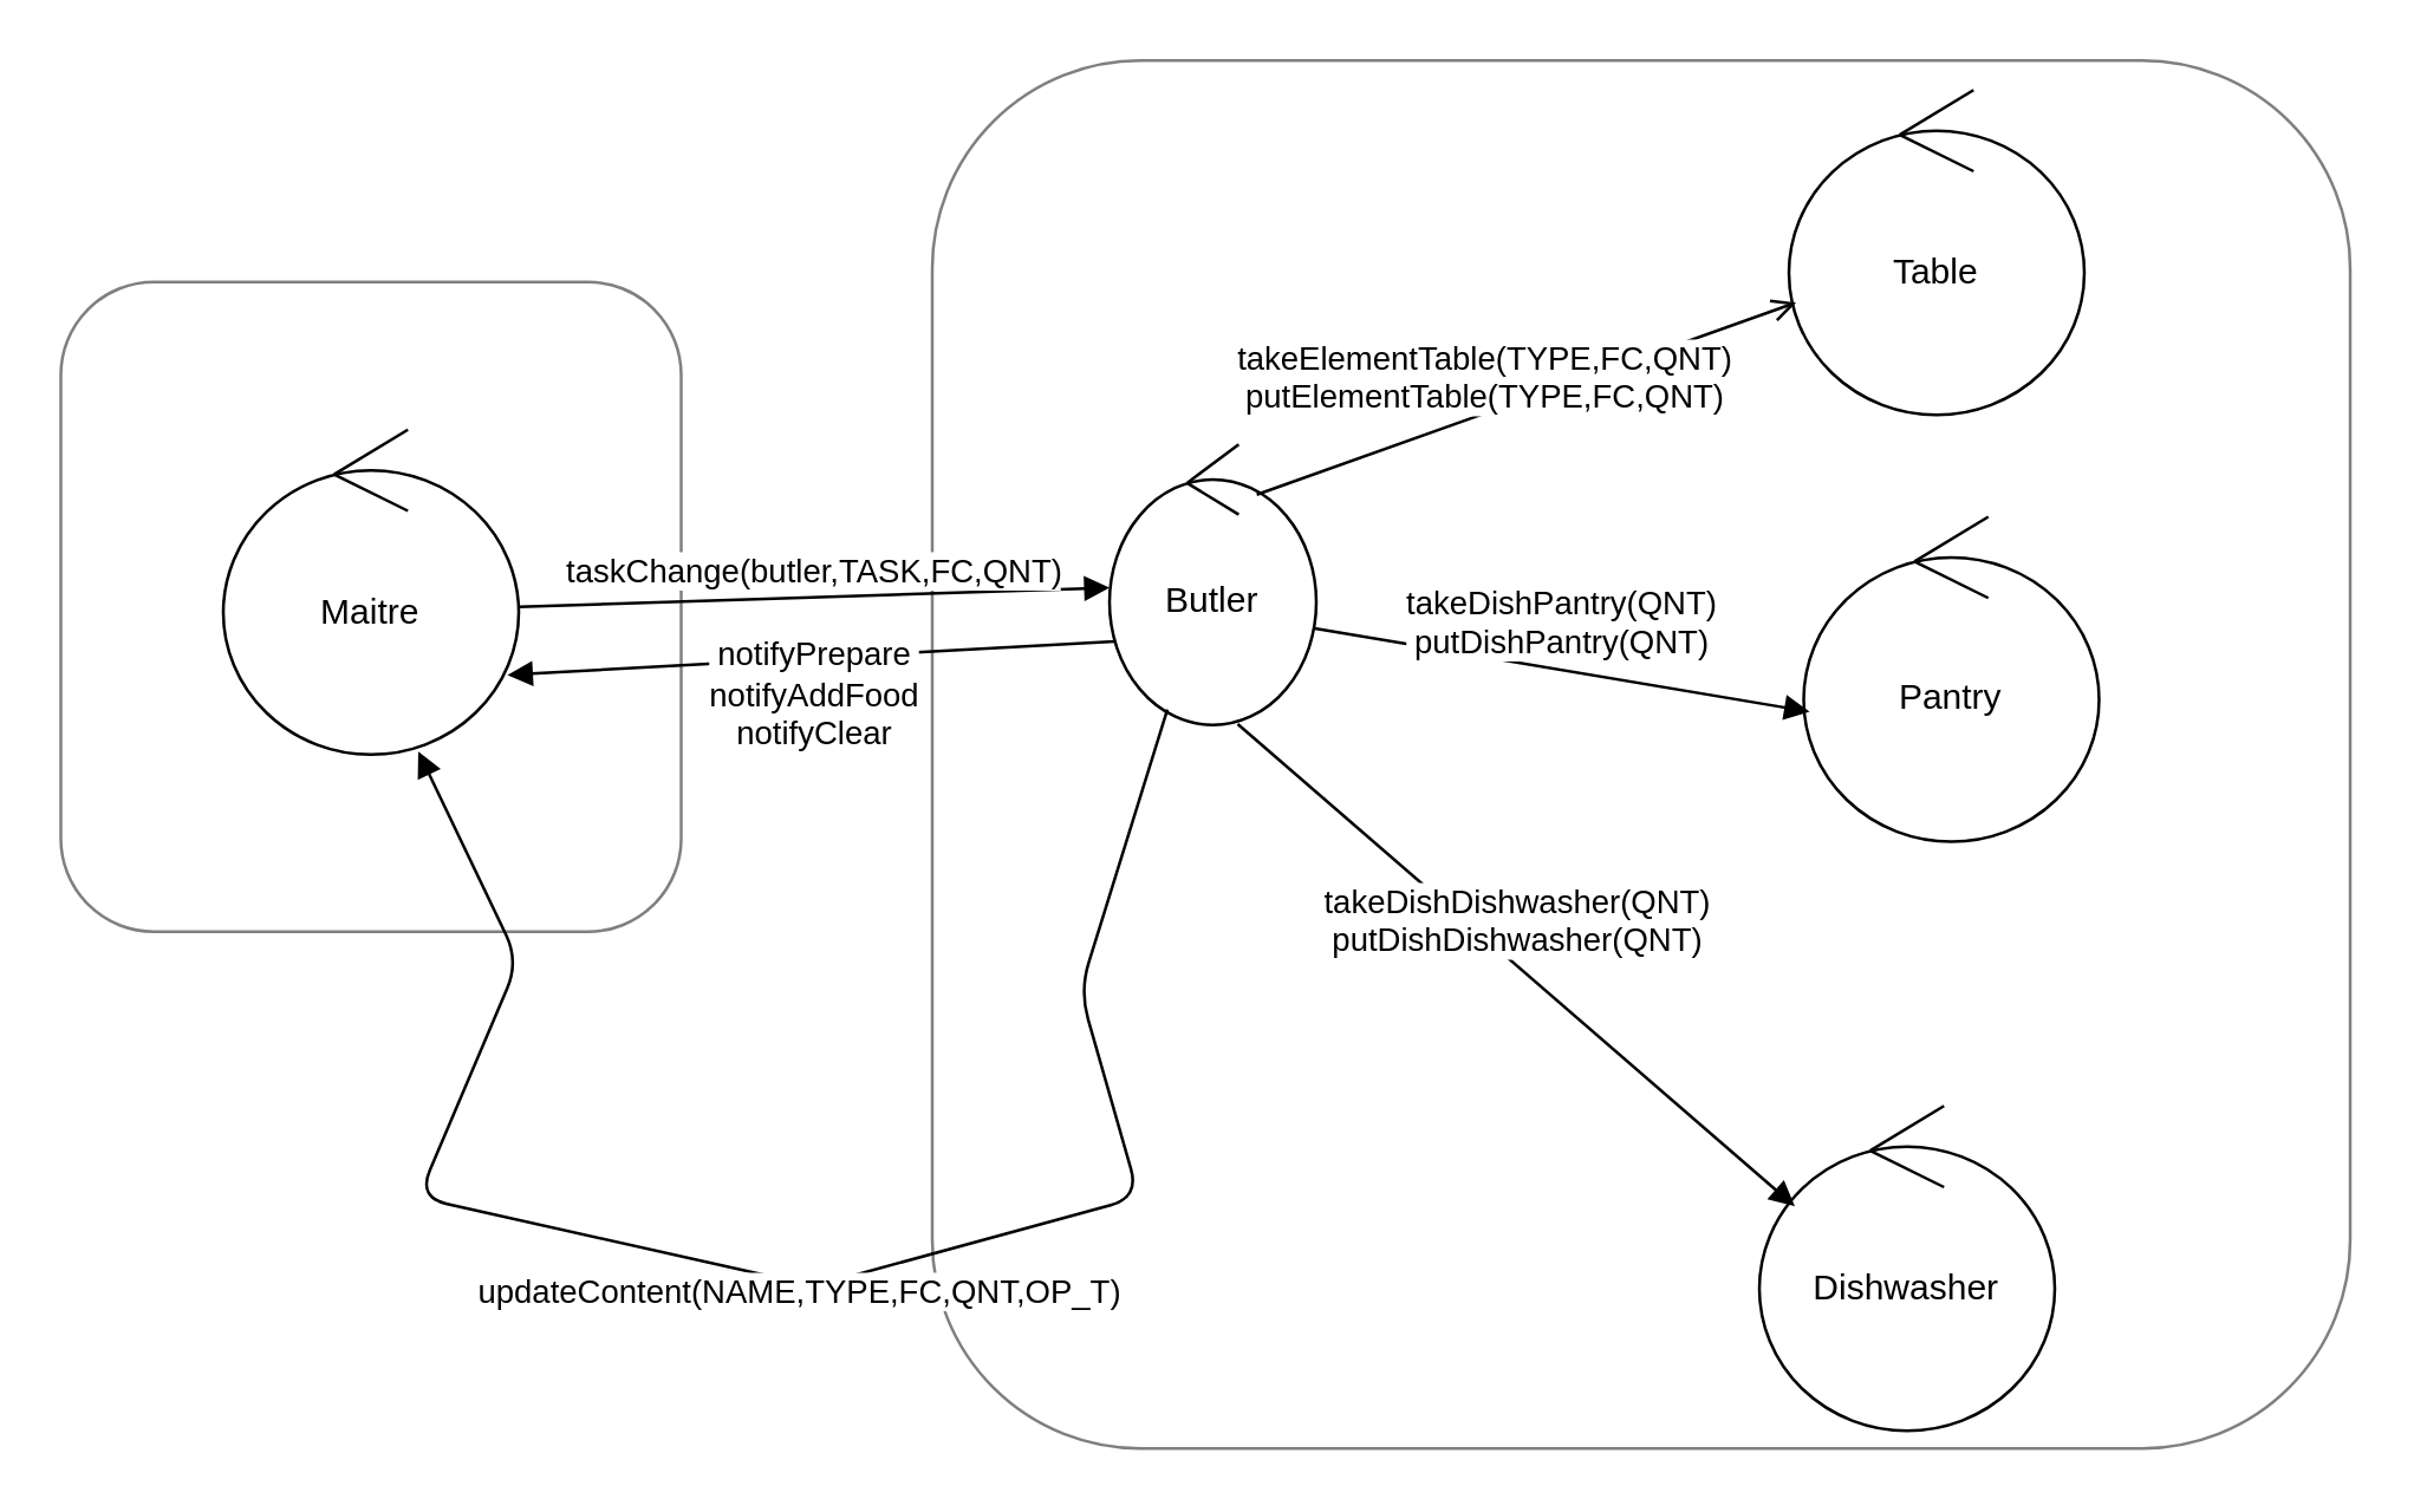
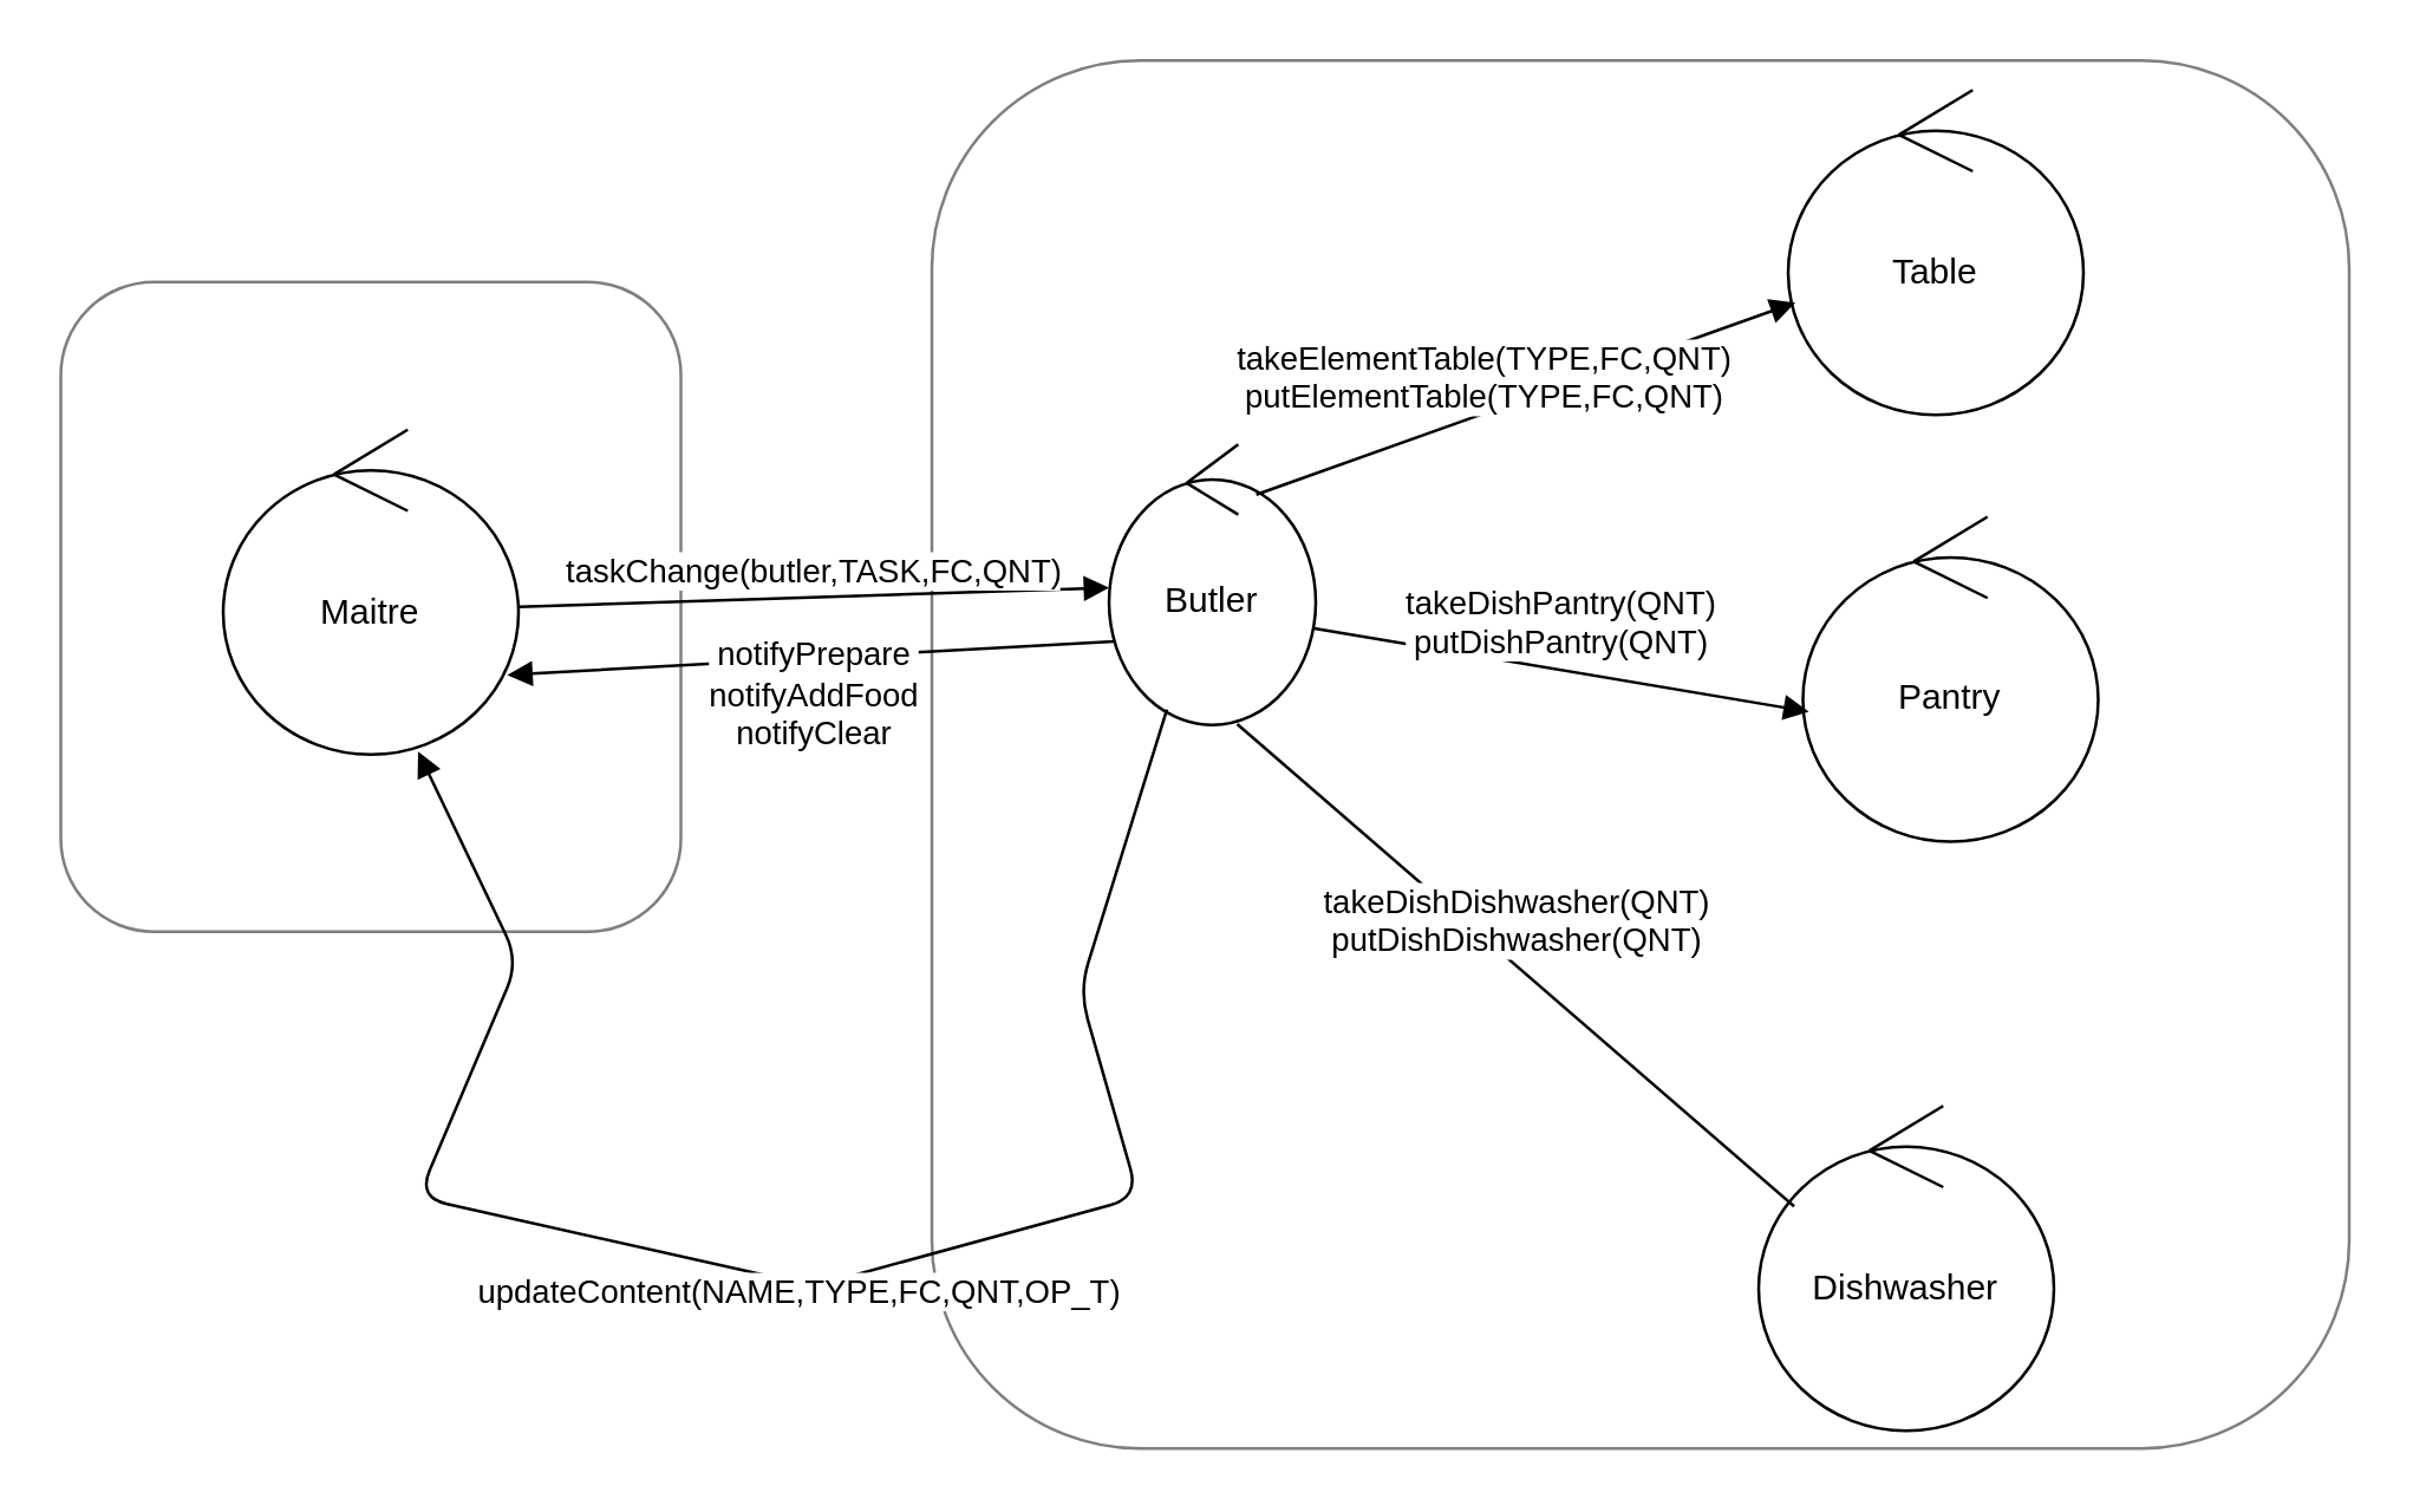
  <mxCell id="0" />
  <mxCell id="1" parent="0" />
  <mxCell id="2" value="" style="rounded=1;whiteSpace=wrap;html=1;shadow=0;opacity=50;" vertex="1" parent="1"><mxGeometry x="20" y="95" width="210" height="220" as="geometry" /></mxCell>
  <mxCell id="3" value="" style="rounded=1;whiteSpace=wrap;html=1;shadow=0;opacity=50;" vertex="1" parent="1"><mxGeometry x="315" y="20" width="480" height="470" as="geometry" /></mxCell>
  <mxCell id="4" value="Butler" style="ellipse;shape=umlControl;whiteSpace=wrap;html=1;" vertex="1" parent="1"><mxGeometry x="375" y="150" width="70" height="95" as="geometry" /></mxCell>
  <mxCell id="5" value="Maitre" style="ellipse;shape=umlControl;whiteSpace=wrap;html=1;" vertex="1" parent="1"><mxGeometry x="75" y="145" width="100" height="110" as="geometry" /></mxCell>
  <mxCell id="6" value="Table" style="ellipse;shape=umlControl;whiteSpace=wrap;html=1;" vertex="1" parent="1"><mxGeometry x="605" y="30" width="100" height="110" as="geometry" /></mxCell>
  <mxCell id="7" value="Pantry" style="ellipse;shape=umlControl;whiteSpace=wrap;html=1;" vertex="1" parent="1"><mxGeometry x="610" y="174.5" width="100" height="110" as="geometry" /></mxCell>
  <mxCell id="8" value="Dishwasher" style="ellipse;shape=umlControl;whiteSpace=wrap;html=1;" vertex="1" parent="1"><mxGeometry x="595" y="374" width="100" height="110" as="geometry" /></mxCell>
  <mxCell id="9" value="taskChange(butler,TASK,FC,QNT)" style="html=1;verticalAlign=bottom;endArrow=block;" edge="1" parent="1" target="4"><mxGeometry width="80" relative="1" as="geometry"><mxPoint x="175" y="205" as="sourcePoint" /><mxPoint x="255" y="205" as="targetPoint" /></mxGeometry></mxCell>
  <mxCell id="10" value="notifyPrepare&lt;br&gt;notifyAddFood&lt;br&gt;notifyClear" style="html=1;verticalAlign=bottom;endArrow=block;exitX=0.028;exitY=0.702;exitDx=0;exitDy=0;exitPerimeter=0;entryX=0.962;entryY=0.755;entryDx=0;entryDy=0;entryPerimeter=0;" edge="1" parent="1" source="4" target="5"><mxGeometry x="0.006" y="35" width="80" relative="1" as="geometry"><mxPoint x="175" y="315" as="sourcePoint" /><mxPoint x="255" y="315" as="targetPoint" /><mxPoint as="offset" /></mxGeometry></mxCell>
- <mxCell id="11" value="takeElementTable(TYPE,FC,QNT)&lt;br&gt;putElementTable(TYPE,FC,QNT)" style="html=1;verticalAlign=bottom;endArrow=open;exitX=0.712;exitY=0.179;exitDx=0;exitDy=0;exitPerimeter=0;" edge="1" parent="1" source="4" target="6"><mxGeometry x="-0.164" y="-3" width="80" relative="1" as="geometry"><mxPoint x="425" y="325" as="sourcePoint" /><mxPoint x="505" y="325" as="targetPoint" /><mxPoint as="offset" /></mxGeometry></mxCell>
+ <mxCell id="11" value="takeElementTable(TYPE,FC,QNT)&lt;br&gt;putElementTable(TYPE,FC,QNT)" style="html=1;verticalAlign=bottom;endArrow=block;exitX=0.712;exitY=0.179;exitDx=0;exitDy=0;exitPerimeter=0;" edge="1" parent="1" source="4" target="6"><mxGeometry x="-0.164" y="-3" width="80" relative="1" as="geometry"><mxPoint x="425" y="325" as="sourcePoint" /><mxPoint x="505" y="325" as="targetPoint" /><mxPoint as="offset" /></mxGeometry></mxCell>
  <mxCell id="12" value="takeDishPantry(QNT)&lt;br&gt;putDishPantry(QNT)" style="html=1;verticalAlign=bottom;endArrow=block;entryX=0.02;entryY=0.6;entryDx=0;entryDy=0;entryPerimeter=0;exitX=0.992;exitY=0.656;exitDx=0;exitDy=0;exitPerimeter=0;" edge="1" parent="1" source="4" target="7"><mxGeometry width="80" relative="1" as="geometry"><mxPoint x="485" y="225" as="sourcePoint" /><mxPoint x="565" y="225" as="targetPoint" /></mxGeometry></mxCell>
- <mxCell id="13" value="takeDishDishwasher(QNT)&lt;br&gt;putDishDishwasher(QNT)" style="html=1;verticalAlign=bottom;endArrow=block;exitX=0.62;exitY=0.997;exitDx=0;exitDy=0;exitPerimeter=0;entryX=0.12;entryY=0.309;entryDx=0;entryDy=0;entryPerimeter=0;" edge="1" parent="1" source="4" target="8"><mxGeometry width="80" relative="1" as="geometry"><mxPoint x="475" y="335" as="sourcePoint" /><mxPoint x="555" y="335" as="targetPoint" /></mxGeometry></mxCell>
+ <mxCell id="13" value="takeDishDishwasher(QNT)&lt;br&gt;putDishDishwasher(QNT)" style="html=1;verticalAlign=bottom;endArrow=none;exitX=0.62;exitY=0.997;exitDx=0;exitDy=0;exitPerimeter=0;entryX=0.12;entryY=0.309;entryDx=0;entryDy=0;entryPerimeter=0;" edge="1" parent="1" source="4" target="8"><mxGeometry width="80" relative="1" as="geometry"><mxPoint x="475" y="335" as="sourcePoint" /><mxPoint x="555" y="335" as="targetPoint" /></mxGeometry></mxCell>
  <mxCell id="14" value="updateContent(NAME,TYPE,FC,QNT,OP_T)" style="html=1;verticalAlign=bottom;endArrow=block;exitX=0.28;exitY=0.945;exitDx=0;exitDy=0;exitPerimeter=0;entryX=0.66;entryY=0.991;entryDx=0;entryDy=0;entryPerimeter=0;" edge="1" parent="1" source="4" target="5"><mxGeometry x="-0.02" y="12" width="80" relative="1" as="geometry"><mxPoint x="225" y="415" as="sourcePoint" /><mxPoint x="305" y="415" as="targetPoint" /><Array as="points"><mxPoint x="365" y="335" /><mxPoint x="385" y="405" /><mxPoint x="275" y="435" /><mxPoint x="141" y="405" /><mxPoint x="175" y="325" /></Array><mxPoint as="offset" /></mxGeometry></mxCell>
